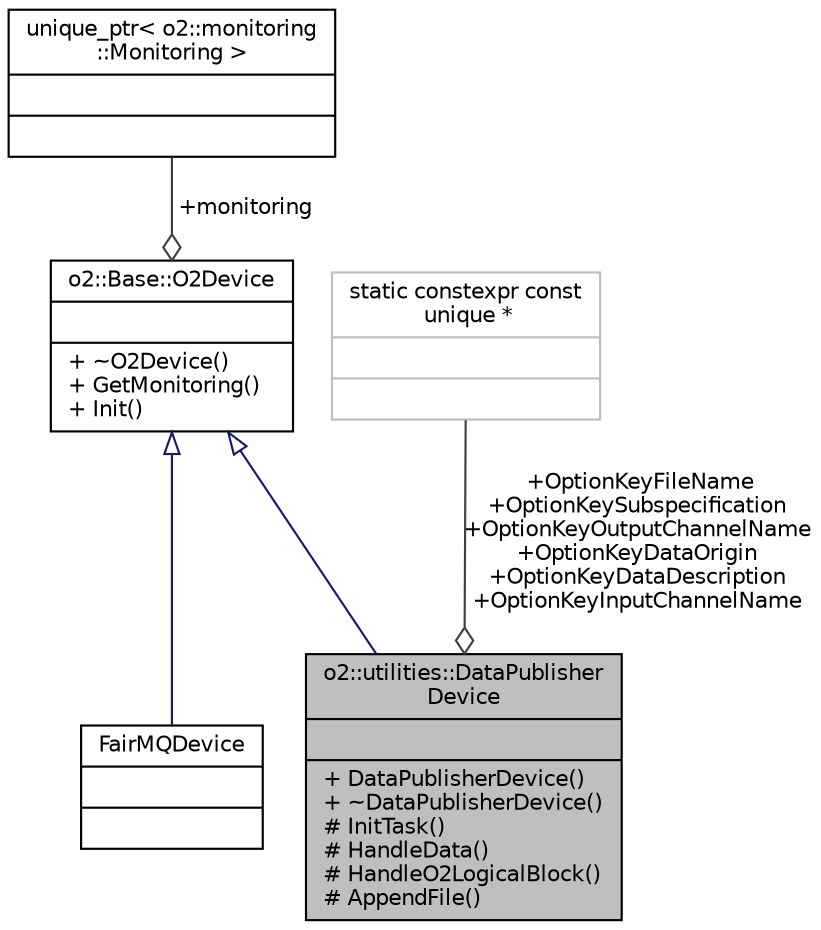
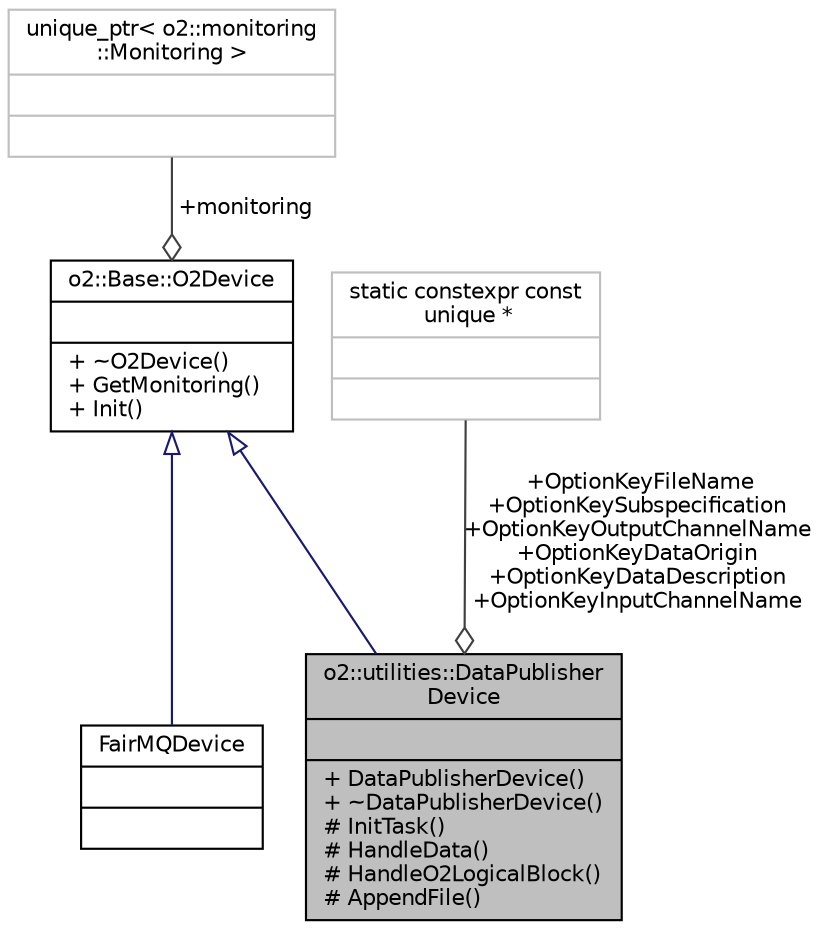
  digraph {
    fontname="DejaVu Sans"
    node [color=black fontname="DejaVu Sans" fontsize=10 shape=record]
    edge [color=midnightblue fontname="DejaVu Sans" fontsize=10 labelfontname=Helvetica labelfontsize=10 style=solid]
    n1 [fillcolor=grey75 fontcolor=black height=0.2 label="{o2::utilities::DataPublisher\lDevice\n||+ DataPublisherDevice()\l+ ~DataPublisherDevice()\l# InitTask()\l# HandleData()\l# HandleO2LogicalBlock()\l# AppendFile()\l}" style=filled width=0.4]
    n2 [height=0.2 label="{o2::Base::O2Device\n||+ ~O2Device()\l+ GetMonitoring()\l+ Init()\l}" width=0.4]
    n3 [height=0.2 label="{FairMQDevice\n||}" width=0.4]
-   n4 [height=0.2 label="{unique_ptr\< o2::monitoring\l::Monitoring \>\n||}" width=0.4]
+   n4 [color=grey75 height=0.2 label="{unique_ptr\< o2::monitoring\l::Monitoring \>\n||}" width=0.4]
    n5 [color=grey75 height=0.2 label="{static constexpr const\l unique *\n||}" width=0.4]
    n2 -> n1 [arrowtail=onormal dir=back]
    n2 -> n3 [arrowtail=onormal dir=back]
    n4 -> n2 [arrowhead=odiamond color=grey25 label=" +monitoring"]
    n5 -> n1 [arrowhead=odiamond color=grey25 label=" +OptionKeyFileName\n+OptionKeySubspecification\n+OptionKeyOutputChannelName\n+OptionKeyDataOrigin\n+OptionKeyDataDescription\n+OptionKeyInputChannelName"]
  }
